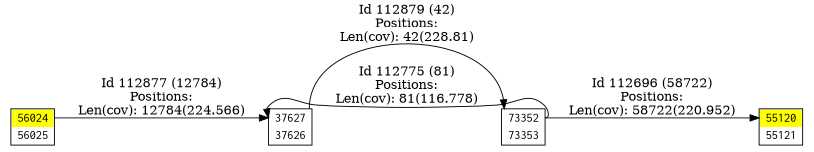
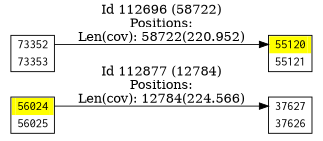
  digraph {
    rankdir=LR
    node [color=black fontname=Courier penwidth=1.8 shape=plaintext]
    edge [color=black headport=port_37627_in tailport=port_73352_out]
    n1 [label=<<TABLE BORDER="1" CELLSPACING="0" > <TR><TD BORDER="0" PORT = "port_37627_in" color="white" bgcolor="white" ></TD><TD BORDER="0" color="white" bgcolor="white" >37627</TD><TD BORDER="0" PORT = "port_37627_out" color="white" bgcolor="white" ></TD></TR> <TR><TD BORDER="0" PORT = "port_37626_out" color="white" bgcolor="white" ></TD><TD BORDER="0" color="white" bgcolor="white" >37626</TD><TD BORDER="0" PORT = "port_37626_in" color="white" bgcolor="white" ></TD></TR> </TABLE>>]
    n2 [label=<<TABLE BORDER="1" CELLSPACING="0" > <TR><TD BORDER="0" PORT = "port_73352_in" color="white" bgcolor="white" ></TD><TD BORDER="0" color="white" bgcolor="white" >73352</TD><TD BORDER="0" PORT = "port_73352_out" color="white" bgcolor="white" ></TD></TR> <TR><TD BORDER="0" PORT = "port_73353_out" color="white" bgcolor="white" ></TD><TD BORDER="0" color="white" bgcolor="white" >73353</TD><TD BORDER="0" PORT = "port_73353_in" color="white" bgcolor="white" ></TD></TR> </TABLE>>]
    n3 [label=<<TABLE BORDER="1" CELLSPACING="0" > <TR><TD BORDER="0" PORT = "port_55120_in" color="yellow" bgcolor="yellow" ></TD><TD BORDER="0" color="yellow" bgcolor="yellow" >55120</TD><TD BORDER="0" PORT = "port_55120_out" color="yellow" bgcolor="yellow" ></TD></TR> <TR><TD BORDER="0" PORT = "port_55121_out" color="white" bgcolor="white" ></TD><TD BORDER="0" color="white" bgcolor="white" >55121</TD><TD BORDER="0" PORT = "port_55121_in" color="white" bgcolor="white" ></TD></TR> </TABLE>>]
    n4 [label=<<TABLE BORDER="1" CELLSPACING="0" > <TR><TD BORDER="0" PORT = "port_56024_in" color="yellow" bgcolor="yellow" ></TD><TD BORDER="0" color="yellow" bgcolor="yellow" >56024</TD><TD BORDER="0" PORT = "port_56024_out" color="yellow" bgcolor="yellow" ></TD></TR> <TR><TD BORDER="0" PORT = "port_56025_out" color="white" bgcolor="white" ></TD><TD BORDER="0" color="white" bgcolor="white" >56025</TD><TD BORDER="0" PORT = "port_56025_in" color="white" bgcolor="white" ></TD></TR> </TABLE>>]
-   n1 -> n2 [headport=port_73352_in label="Id 112879 (42)\nPositions:\nLen(cov): 42(228.81)" tailport=port_37627_out]
-   n2 -> n1 [label="Id 112775 (81)\nPositions:\nLen(cov): 81(116.778)"]
    n2 -> n3 [headport=port_55120_in label="Id 112696 (58722)\nPositions:\nLen(cov): 58722(220.952)"]
    n4 -> n1 [label="Id 112877 (12784)\nPositions:\nLen(cov): 12784(224.566)" tailport=port_56024_out]
  }
